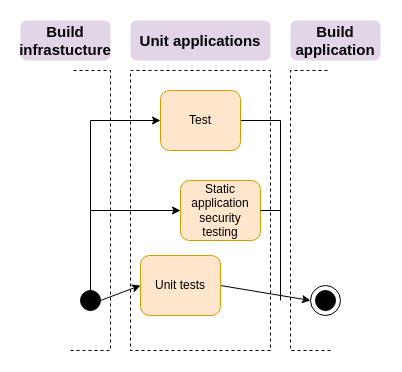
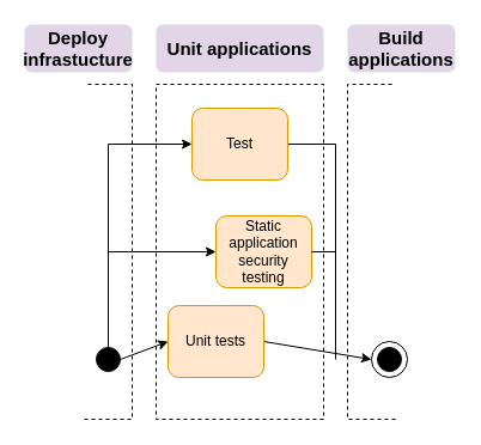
  <mxCell id="0" />
  <mxCell id="1" parent="0" />
  <mxCell id="2" value="" style="rounded=0;whiteSpace=wrap;html=1;fillColor=none;dashed=1;" parent="1" vertex="1"><mxGeometry x="130" y="70" width="140" height="280" as="geometry" /></mxCell>
  <mxCell id="3" value="Static application security testing" style="rounded=1;whiteSpace=wrap;html=1;glass=0;fillColor=#ffe6cc;strokeColor=#d79b00;" parent="1" vertex="1"><mxGeometry x="180" y="180" width="80" height="60" as="geometry" /></mxCell>
  <mxCell id="4" value="" style="ellipse;whiteSpace=wrap;html=1;aspect=fixed;fillColor=#000000;" parent="1" vertex="1"><mxGeometry x="315" y="290" width="20" height="20" as="geometry" /></mxCell>
  <mxCell id="5" value="" style="ellipse;whiteSpace=wrap;html=1;aspect=fixed;rounded=0;shadow=0;glass=0;sketch=0;fillColor=none;" parent="1" vertex="1"><mxGeometry x="310" y="285" width="30" height="30" as="geometry" /></mxCell>
  <mxCell id="6" value="Unit applications" style="text;html=1;fillColor=#e1d5e7;align=center;verticalAlign=middle;whiteSpace=wrap;rounded=1;dashed=1;fontStyle=1;fontSize=15;strokeColor=none;gradientColor=none;gradientDirection=south;" parent="1" vertex="1"><mxGeometry x="130" y="20" width="140" height="40" as="geometry" /></mxCell>
- <mxCell id="7" value="Build application" style="text;html=1;strokeColor=none;fillColor=#e1d5e7;align=center;verticalAlign=middle;whiteSpace=wrap;rounded=1;dashed=1;fontStyle=1;fontSize=15;" parent="1" vertex="1"><mxGeometry x="290" y="20" width="90" height="40" as="geometry" /></mxCell>
+ <mxCell id="7" value="Build applications" style="text;html=1;strokeColor=none;fillColor=#e1d5e7;align=center;verticalAlign=middle;whiteSpace=wrap;rounded=1;dashed=1;fontStyle=1;fontSize=15;" parent="1" vertex="1"><mxGeometry x="290" y="20" width="90" height="40" as="geometry" /></mxCell>
  <mxCell id="8" value="" style="endArrow=none;dashed=1;html=1;rounded=0;fontSize=15;" parent="1" edge="1"><mxGeometry width="50" height="50" relative="1" as="geometry"><mxPoint x="330" y="350" as="sourcePoint" /><mxPoint x="330" y="70" as="targetPoint" /><Array as="points"><mxPoint x="290" y="350" /><mxPoint x="290" y="70" /></Array></mxGeometry></mxCell>
  <mxCell id="9" value="" style="endArrow=none;dashed=1;html=1;rounded=0;fontSize=15;" parent="1" edge="1"><mxGeometry width="50" height="50" relative="1" as="geometry"><mxPoint x="70" y="350" as="sourcePoint" /><mxPoint x="70" y="70" as="targetPoint" /><Array as="points"><mxPoint x="110" y="350" /><mxPoint x="110" y="70" /></Array></mxGeometry></mxCell>
  <mxCell id="10" value="" style="edgeStyle=orthogonalEdgeStyle;rounded=0;orthogonalLoop=1;jettySize=auto;html=1;exitX=0.5;exitY=0;exitDx=0;exitDy=0;entryX=0;entryY=0.5;entryDx=0;entryDy=0;" parent="1" source="11" target="16" edge="1"><mxGeometry relative="1" as="geometry"><Array as="points"><mxPoint x="90" y="120" /></Array><mxPoint x="50" y="105" as="targetPoint" /></mxGeometry></mxCell>
  <mxCell id="11" value="" style="ellipse;whiteSpace=wrap;html=1;aspect=fixed;fillColor=#000000;" parent="1" vertex="1"><mxGeometry x="80" y="290" width="20" height="20" as="geometry" /></mxCell>
- <mxCell id="12" value="Build infrastucture" style="text;html=1;strokeColor=none;fillColor=#e1d5e7;align=center;verticalAlign=middle;whiteSpace=wrap;rounded=1;dashed=1;fontStyle=1;fontSize=15;" parent="1" vertex="1"><mxGeometry x="20" y="20" width="90" height="40" as="geometry" /></mxCell>
+ <mxCell id="12" value="Deploy infrastucture" style="text;html=1;strokeColor=none;fillColor=#e1d5e7;align=center;verticalAlign=middle;whiteSpace=wrap;rounded=1;dashed=1;fontStyle=1;fontSize=15;" parent="1" vertex="1"><mxGeometry x="20" y="20" width="90" height="40" as="geometry" /></mxCell>
  <mxCell id="13" value="" style="endArrow=classic;html=1;rounded=0;entryX=0;entryY=0.5;entryDx=0;entryDy=0;" parent="1" edge="1" target="3"><mxGeometry width="50" height="50" relative="1" as="geometry"><mxPoint x="90" y="210" as="sourcePoint" /><mxPoint x="150" y="210" as="targetPoint" /></mxGeometry></mxCell>
  <mxCell id="14" value="" style="endArrow=classic;html=1;rounded=0;entryX=0;entryY=0.5;entryDx=0;entryDy=0;exitX=1;exitY=0.5;exitDx=0;exitDy=0;" parent="1" target="5" edge="1" source="17"><mxGeometry width="50" height="50" relative="1" as="geometry"><mxPoint x="470" y="210" as="sourcePoint" /><mxPoint x="350" y="80" as="targetPoint" /></mxGeometry></mxCell>
  <mxCell id="15" value="" style="endArrow=none;html=1;rounded=0;endFill=0;exitX=1;exitY=0.5;exitDx=0;exitDy=0;" parent="1" source="16" edge="1"><mxGeometry width="50" height="50" relative="1" as="geometry"><mxPoint x="350" y="120" as="sourcePoint" /><mxPoint x="280" y="300" as="targetPoint" /><Array as="points"><mxPoint x="280" y="120" /></Array></mxGeometry></mxCell>
  <mxCell id="16" value="Test" style="rounded=1;whiteSpace=wrap;html=1;glass=0;fillColor=#ffe6cc;strokeColor=#d79b00;" parent="1" vertex="1"><mxGeometry x="160" y="90" width="80" height="60" as="geometry" /></mxCell>
  <mxCell id="17" value="Unit tests" style="rounded=1;whiteSpace=wrap;html=1;glass=0;fillColor=#ffe6cc;strokeColor=#d79b00;" vertex="1" parent="1"><mxGeometry x="140" y="255" width="80" height="60" as="geometry" /></mxCell>
  <mxCell id="18" value="" style="endArrow=classic;html=1;rounded=0;entryX=0;entryY=0.5;entryDx=0;entryDy=0;exitX=1;exitY=0.5;exitDx=0;exitDy=0;" edge="1" parent="1" source="11" target="17"><mxGeometry width="50" height="50" relative="1" as="geometry"><mxPoint x="100" y="220" as="sourcePoint" /><mxPoint x="160" y="220" as="targetPoint" /></mxGeometry></mxCell>
  <mxCell id="19" value="" style="endArrow=none;html=1;rounded=0;exitX=1;exitY=0.5;exitDx=0;exitDy=0;" edge="1" parent="1" source="3"><mxGeometry width="50" height="50" relative="1" as="geometry"><mxPoint x="250" y="210" as="sourcePoint" /><mxPoint x="280" y="210" as="targetPoint" /></mxGeometry></mxCell>
